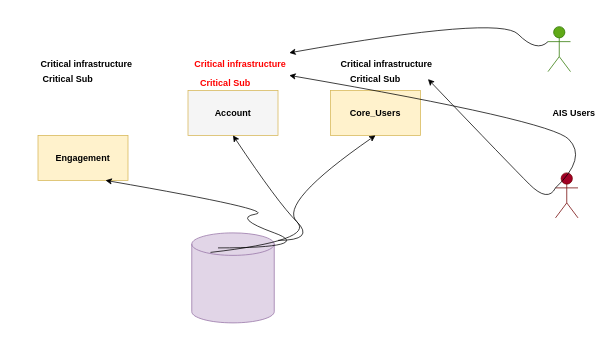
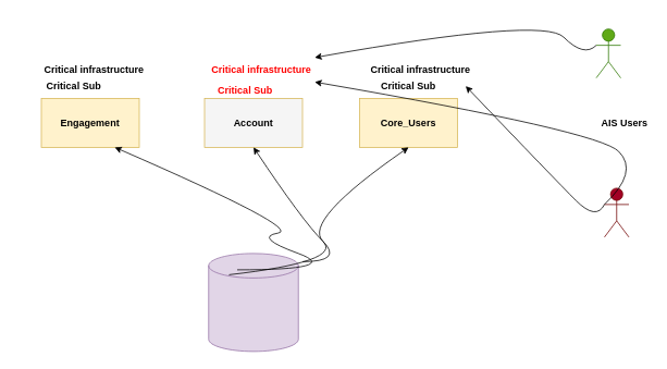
  <mxCell id="0" />
  <mxCell id="1" parent="0" />
  <mxCell id="2" value="" style="shape=cylinder3;whiteSpace=wrap;html=1;boundedLbl=1;backgroundOutline=1;size=15;fillColor=#e1d5e7;strokeColor=#9673a6;" vertex="1" parent="1"><mxGeometry x="255" y="310" width="110" height="120" as="geometry" /></mxCell>
- <mxCell id="3" value="&lt;b&gt;Engagement&lt;/b&gt;" style="rounded=0;whiteSpace=wrap;html=1;fillColor=#fff2cc;strokeColor=#d6b656;" vertex="1" parent="1"><mxGeometry x="50" y="180" width="120" height="60" as="geometry" /></mxCell>
+ <mxCell id="3" value="&lt;b&gt;Engagement&lt;/b&gt;" style="rounded=0;whiteSpace=wrap;html=1;fillColor=#fff2cc;strokeColor=#d6b656;" vertex="1" parent="1"><mxGeometry x="50" y="120" width="120" height="60" as="geometry" /></mxCell>
  <mxCell id="4" value="&lt;b&gt;Account&lt;/b&gt;" style="rounded=0;whiteSpace=wrap;html=1;fillColor=#f5f5f5;strokeColor=#d6b656;" vertex="1" parent="1"><mxGeometry x="250" y="120" width="120" height="60" as="geometry" /></mxCell>
  <mxCell id="5" value="&lt;b&gt;Core_Users&lt;/b&gt;" style="rounded=0;whiteSpace=wrap;html=1;fillColor=#fff2cc;strokeColor=#d6b656;" vertex="1" parent="1"><mxGeometry x="440" y="120" width="120" height="60" as="geometry" /></mxCell>
  <mxCell id="6" value="" style="curved=1;endArrow=classic;html=1;rounded=0;entryX=0.5;entryY=1;entryDx=0;entryDy=0;exitX=0.227;exitY=0.217;exitDx=0;exitDy=0;exitPerimeter=0;" edge="1" parent="1" source="2" target="4"><mxGeometry width="50" height="50" relative="1" as="geometry"><mxPoint x="370" y="320" as="sourcePoint" /><mxPoint x="420" y="270" as="targetPoint" /><Array as="points"><mxPoint x="420" y="320" /><mxPoint x="370" y="270" /></Array></mxGeometry></mxCell>
  <mxCell id="7" value="" style="curved=1;endArrow=classic;html=1;rounded=0;entryX=0.75;entryY=1;entryDx=0;entryDy=0;exitX=0.318;exitY=0.167;exitDx=0;exitDy=0;exitPerimeter=0;" edge="1" parent="1" source="2" target="3"><mxGeometry width="50" height="50" relative="1" as="geometry"><mxPoint x="370" y="330" as="sourcePoint" /><mxPoint x="110" y="190" as="targetPoint" /><Array as="points"><mxPoint x="420" y="330" /><mxPoint x="310" y="290" /><mxPoint x="370" y="280" /></Array></mxGeometry></mxCell>
  <mxCell id="8" value="" style="curved=1;endArrow=classic;html=1;rounded=0;entryX=0.5;entryY=1;entryDx=0;entryDy=0;" edge="1" parent="1" target="5"><mxGeometry width="50" height="50" relative="1" as="geometry"><mxPoint x="370" y="320" as="sourcePoint" /><mxPoint x="420" y="270" as="targetPoint" /><Array as="points"><mxPoint x="420" y="320" /><mxPoint x="370" y="270" /></Array></mxGeometry></mxCell>
  <mxCell id="9" value="&lt;b&gt;Critical infrastructure&lt;/b&gt;" style="text;html=1;strokeColor=none;fillColor=none;align=center;verticalAlign=middle;whiteSpace=wrap;rounded=0;" vertex="1" parent="1"><mxGeometry x="50" y="70" width="130" height="30" as="geometry" /></mxCell>
  <mxCell id="10" value="&lt;b&gt;&lt;font color=&quot;#ff0000&quot;&gt;Critical Sub&lt;/font&gt;&lt;/b&gt;" style="text;html=1;strokeColor=none;fillColor=none;align=center;verticalAlign=middle;whiteSpace=wrap;rounded=0;" vertex="1" parent="1"><mxGeometry x="230" y="95" width="140" height="30" as="geometry" /></mxCell>
  <mxCell id="11" value="Actor" style="shape=umlActor;verticalLabelPosition=bottom;verticalAlign=top;html=1;outlineConnect=0;fillColor=#60a917;fontColor=#ffffff;strokeColor=#2D7600;" vertex="1" parent="1"><mxGeometry x="730" y="35" width="30" height="60" as="geometry" /></mxCell>
  <mxCell id="12" value="Actor" style="shape=umlActor;verticalLabelPosition=bottom;verticalAlign=top;html=1;outlineConnect=0;fillColor=#a20025;fontColor=#ffffff;strokeColor=#6F0000;" vertex="1" parent="1"><mxGeometry x="740" y="230" width="30" height="60" as="geometry" /></mxCell>
  <mxCell id="13" value="&lt;b&gt;AIS Users&lt;/b&gt;" style="text;html=1;strokeColor=none;fillColor=none;align=center;verticalAlign=middle;whiteSpace=wrap;rounded=0;" vertex="1" parent="1"><mxGeometry x="735" y="135" width="60" height="30" as="geometry" /></mxCell>
  <mxCell id="14" value="&lt;b&gt;&lt;font color=&quot;#ff0000&quot;&gt;Critical infrastructure&lt;/font&gt;&lt;/b&gt;" style="text;html=1;strokeColor=none;fillColor=none;align=center;verticalAlign=middle;whiteSpace=wrap;rounded=0;" vertex="1" parent="1"><mxGeometry x="255" y="70" width="130" height="30" as="geometry" /></mxCell>
  <mxCell id="15" value="&lt;b&gt;Critical Sub&lt;/b&gt;" style="text;html=1;strokeColor=none;fillColor=none;align=center;verticalAlign=middle;whiteSpace=wrap;rounded=0;" vertex="1" parent="1"><mxGeometry x="20" y="90" width="140" height="30" as="geometry" /></mxCell>
  <mxCell id="16" value="&lt;b&gt;Critical infrastructure&lt;/b&gt;" style="text;html=1;strokeColor=none;fillColor=none;align=center;verticalAlign=middle;whiteSpace=wrap;rounded=0;" vertex="1" parent="1"><mxGeometry x="450" y="70" width="130" height="30" as="geometry" /></mxCell>
  <mxCell id="17" value="&lt;b&gt;Critical Sub&lt;/b&gt;" style="text;html=1;align=center;verticalAlign=middle;whiteSpace=wrap;rounded=0;" vertex="1" parent="1"><mxGeometry x="430" y="90" width="140" height="30" as="geometry" /></mxCell>
  <mxCell id="18" value="" style="curved=1;endArrow=classic;html=1;rounded=0;entryX=1;entryY=1;entryDx=0;entryDy=0;exitX=0;exitY=0.333;exitDx=0;exitDy=0;exitPerimeter=0;" edge="1" parent="1" source="12" target="14"><mxGeometry width="50" height="50" relative="1" as="geometry"><mxPoint x="820" y="174.286" as="sourcePoint" /><mxPoint x="400" y="-30" as="targetPoint" /><Array as="points"><mxPoint x="782.5" y="210" /><mxPoint x="732.5" y="160" /></Array></mxGeometry></mxCell>
  <mxCell id="19" value="" style="curved=1;endArrow=classic;html=1;rounded=0;exitX=0;exitY=0.333;exitDx=0;exitDy=0;exitPerimeter=0;entryX=1;entryY=0;entryDx=0;entryDy=0;" edge="1" parent="1" source="11" target="14"><mxGeometry width="50" height="50" relative="1" as="geometry"><mxPoint x="665" y="70" as="sourcePoint" /><mxPoint x="715" y="20" as="targetPoint" /><Array as="points"><mxPoint x="715" y="70" /><mxPoint x="665" y="20" /></Array></mxGeometry></mxCell>
  <mxCell id="20" value="" style="curved=1;endArrow=classic;html=1;rounded=0;exitX=0;exitY=0.333;exitDx=0;exitDy=0;exitPerimeter=0;entryX=1;entryY=0.5;entryDx=0;entryDy=0;" edge="1" parent="1" source="12" target="17"><mxGeometry width="50" height="50" relative="1" as="geometry"><mxPoint x="680" y="270" as="sourcePoint" /><mxPoint x="730" y="220" as="targetPoint" /><Array as="points"><mxPoint x="730" y="270" /><mxPoint x="680" y="220" /></Array></mxGeometry></mxCell>
